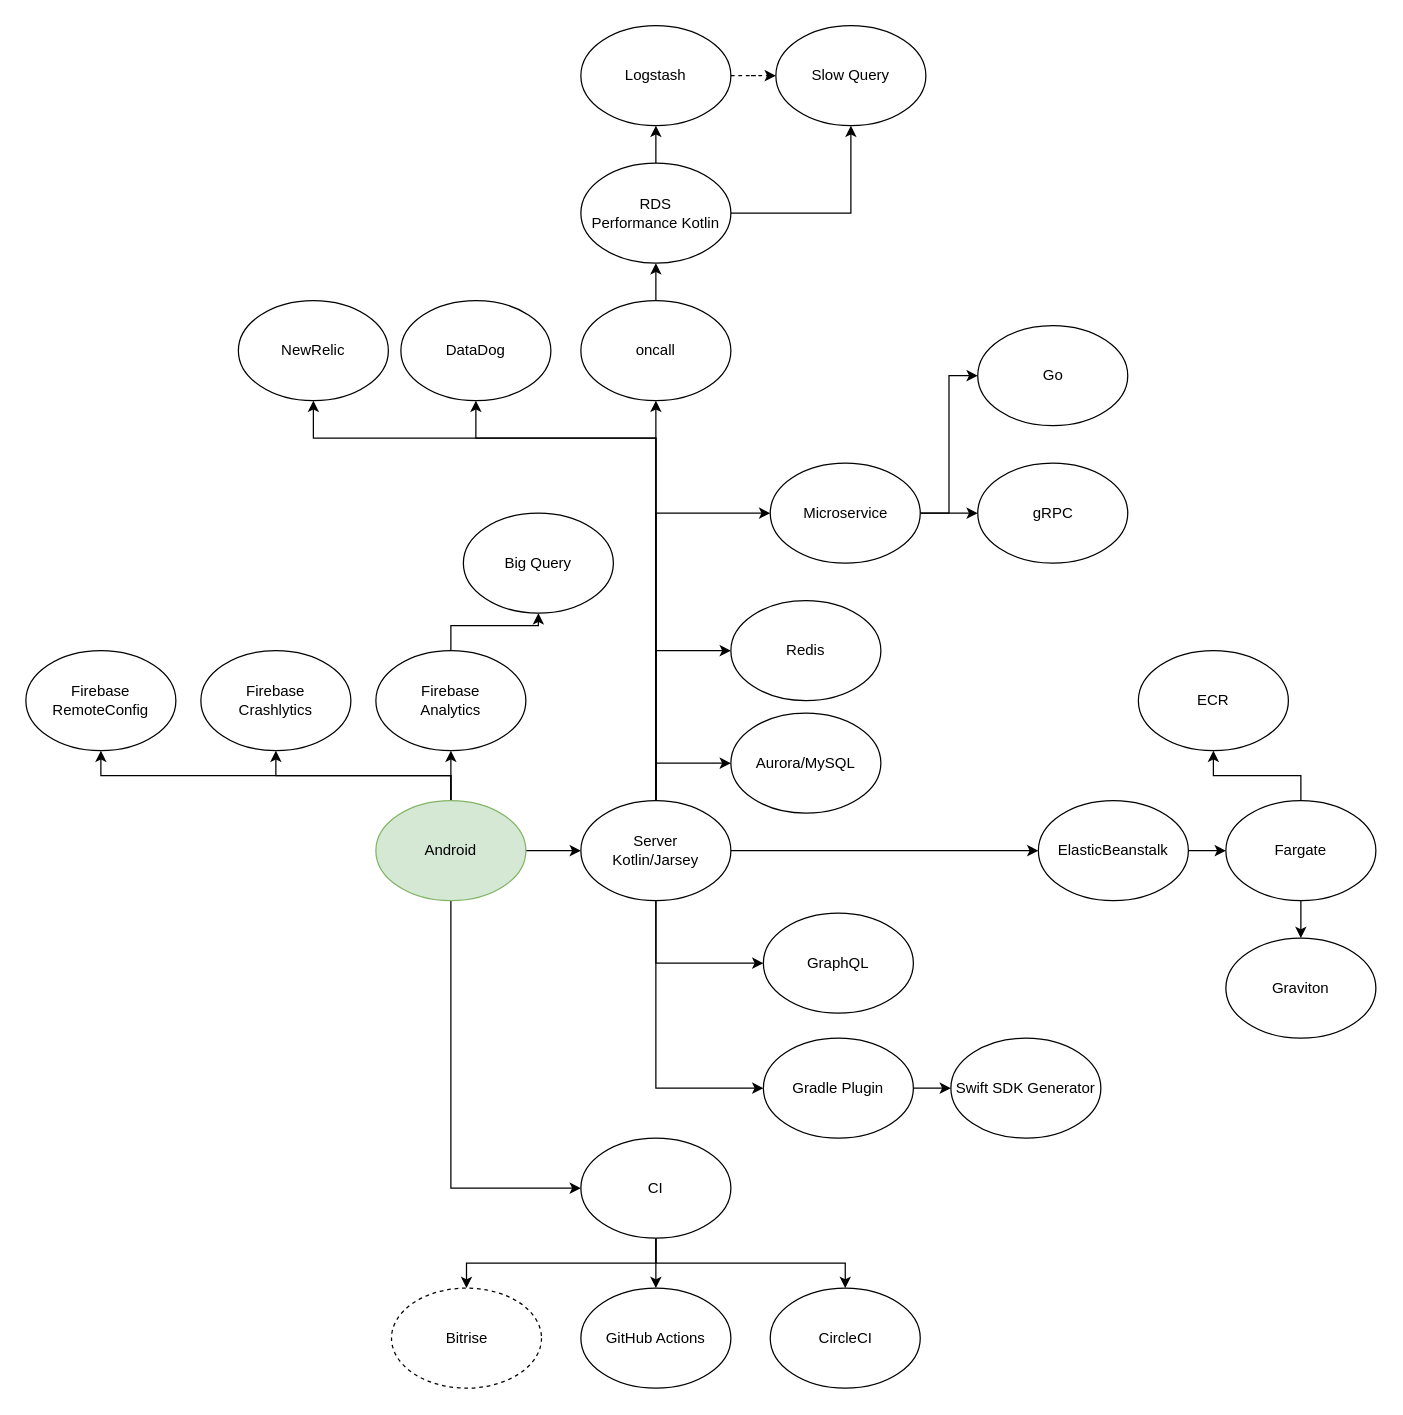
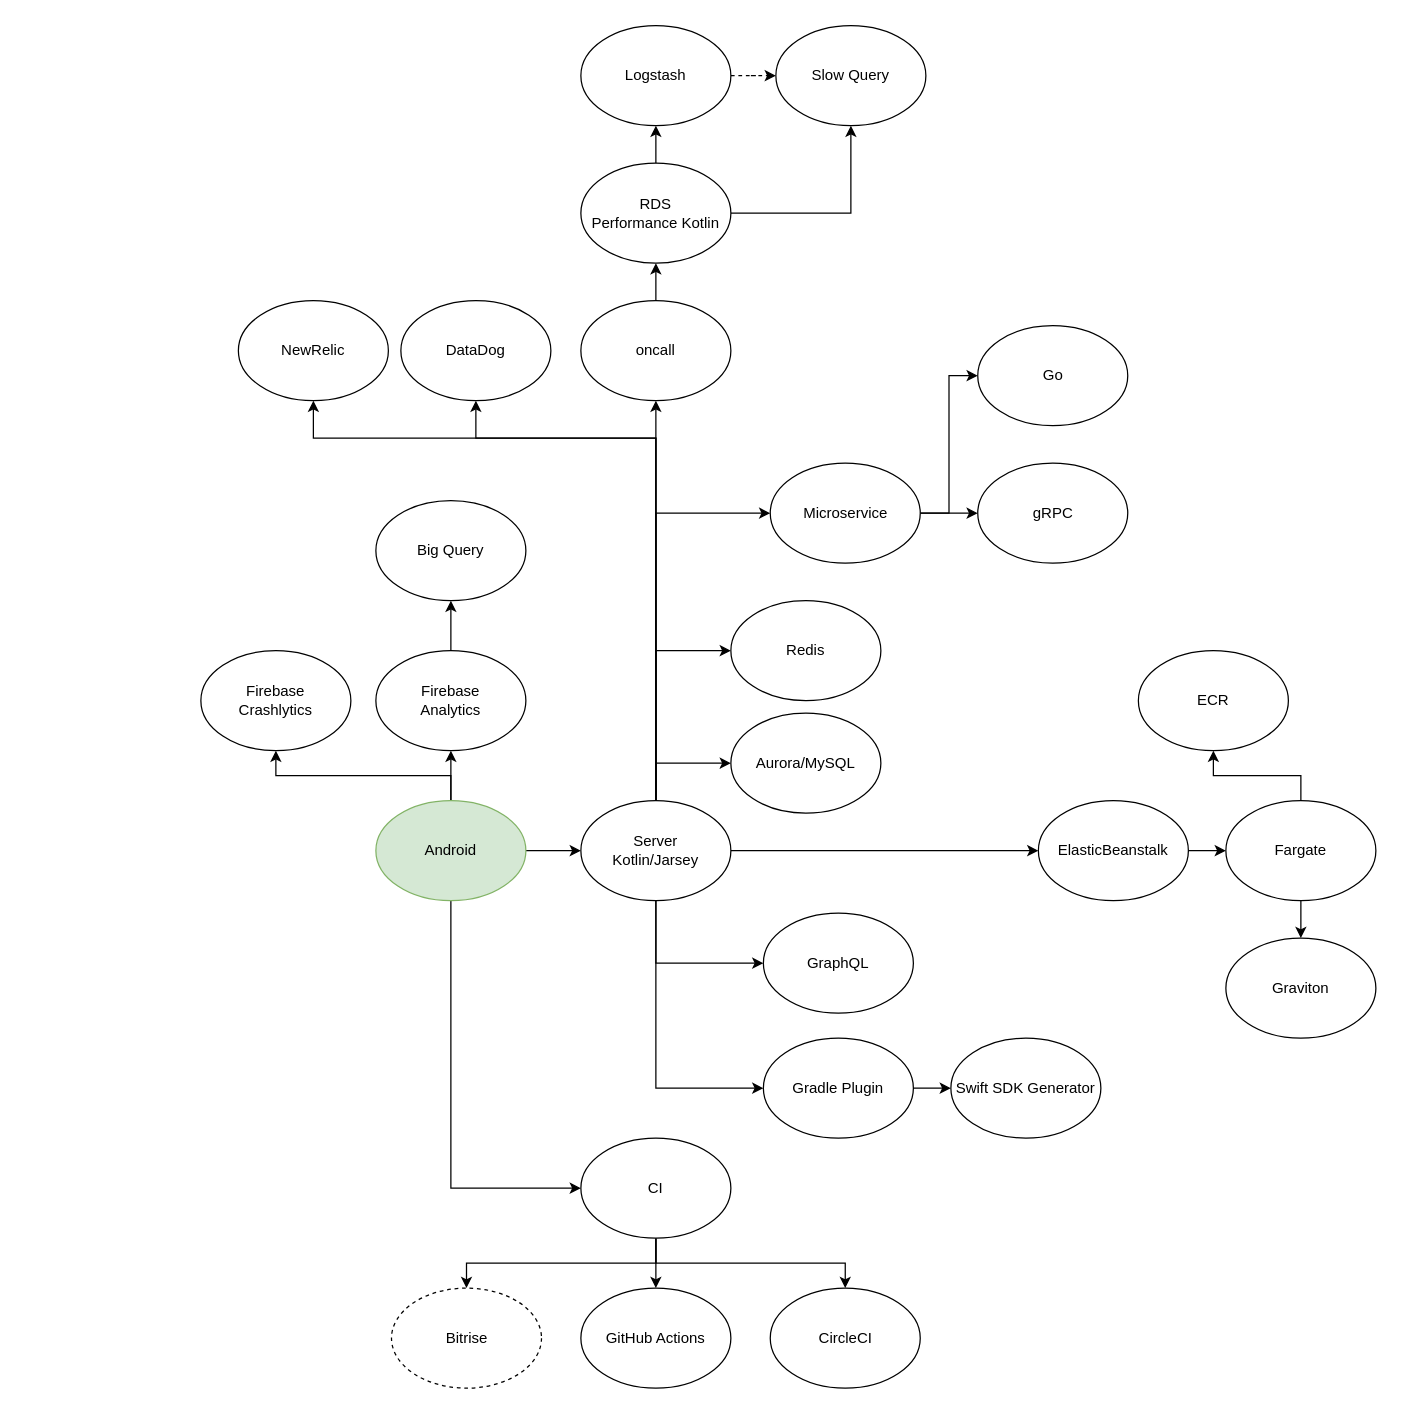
  <mxCell id="0" />
  <mxCell id="1" parent="0" />
  <mxCell id="2" style="edgeStyle=orthogonalEdgeStyle;rounded=0;orthogonalLoop=1;jettySize=auto;html=1;exitX=1;exitY=0.5;exitDx=0;exitDy=0;entryX=0;entryY=0.5;entryDx=0;entryDy=0;" edge="1" parent="1" source="7" target="17"><mxGeometry relative="1" as="geometry" /></mxCell>
  <mxCell id="3" style="edgeStyle=orthogonalEdgeStyle;rounded=0;orthogonalLoop=1;jettySize=auto;html=1;exitX=0.5;exitY=1;exitDx=0;exitDy=0;entryX=0;entryY=0.5;entryDx=0;entryDy=0;" edge="1" parent="1" source="7" target="36"><mxGeometry relative="1" as="geometry" /></mxCell>
  <mxCell id="4" style="edgeStyle=orthogonalEdgeStyle;rounded=0;orthogonalLoop=1;jettySize=auto;html=1;exitX=0.5;exitY=0;exitDx=0;exitDy=0;entryX=0.5;entryY=1;entryDx=0;entryDy=0;" edge="1" parent="1" source="7" target="51"><mxGeometry relative="1" as="geometry" /></mxCell>
  <mxCell id="5" style="edgeStyle=orthogonalEdgeStyle;rounded=0;orthogonalLoop=1;jettySize=auto;html=1;exitX=0.5;exitY=0;exitDx=0;exitDy=0;" edge="1" parent="1" source="7" target="53"><mxGeometry relative="1" as="geometry" /></mxCell>
- <mxCell id="6" style="edgeStyle=orthogonalEdgeStyle;rounded=0;orthogonalLoop=1;jettySize=auto;html=1;exitX=0.5;exitY=0;exitDx=0;exitDy=0;entryX=0.5;entryY=1;entryDx=0;entryDy=0;" edge="1" parent="1" source="7" target="54"><mxGeometry relative="1" as="geometry" /></mxCell>
  <mxCell id="7" value="Android" style="ellipse;whiteSpace=wrap;html=1;fillColor=#d5e8d4;strokeColor=#82b366;" vertex="1" parent="1"><mxGeometry x="300" y="640" width="120" height="80" as="geometry" /></mxCell>
  <mxCell id="8" value="" style="edgeStyle=orthogonalEdgeStyle;rounded=0;orthogonalLoop=1;jettySize=auto;html=1;" edge="1" parent="1" source="17" target="24"><mxGeometry relative="1" as="geometry" /></mxCell>
  <mxCell id="9" style="edgeStyle=orthogonalEdgeStyle;rounded=0;orthogonalLoop=1;jettySize=auto;html=1;exitX=0.5;exitY=1;exitDx=0;exitDy=0;entryX=0;entryY=0.5;entryDx=0;entryDy=0;" edge="1" parent="1" source="17" target="32"><mxGeometry relative="1" as="geometry" /></mxCell>
  <mxCell id="10" style="edgeStyle=orthogonalEdgeStyle;rounded=0;orthogonalLoop=1;jettySize=auto;html=1;exitX=1;exitY=0.5;exitDx=0;exitDy=0;entryX=0;entryY=0.5;entryDx=0;entryDy=0;" edge="1" parent="1" source="17" target="19"><mxGeometry relative="1" as="geometry" /></mxCell>
  <mxCell id="11" style="edgeStyle=orthogonalEdgeStyle;rounded=0;orthogonalLoop=1;jettySize=auto;html=1;exitX=0.5;exitY=1;exitDx=0;exitDy=0;entryX=0;entryY=0.5;entryDx=0;entryDy=0;" edge="1" parent="1" source="17" target="45"><mxGeometry relative="1" as="geometry" /></mxCell>
  <mxCell id="12" style="edgeStyle=orthogonalEdgeStyle;rounded=0;orthogonalLoop=1;jettySize=auto;html=1;exitX=0.5;exitY=0;exitDx=0;exitDy=0;entryX=0;entryY=0.5;entryDx=0;entryDy=0;" edge="1" parent="1" source="17" target="42"><mxGeometry relative="1" as="geometry" /></mxCell>
  <mxCell id="13" style="edgeStyle=orthogonalEdgeStyle;rounded=0;orthogonalLoop=1;jettySize=auto;html=1;exitX=0.5;exitY=0;exitDx=0;exitDy=0;entryX=0.5;entryY=1;entryDx=0;entryDy=0;" edge="1" parent="1" source="17" target="48"><mxGeometry relative="1" as="geometry"><Array as="points"><mxPoint x="524" y="350" /><mxPoint x="380" y="350" /></Array></mxGeometry></mxCell>
  <mxCell id="14" style="edgeStyle=orthogonalEdgeStyle;rounded=0;orthogonalLoop=1;jettySize=auto;html=1;exitX=0.5;exitY=0;exitDx=0;exitDy=0;entryX=0.5;entryY=1;entryDx=0;entryDy=0;" edge="1" parent="1" source="17" target="49"><mxGeometry relative="1" as="geometry"><Array as="points"><mxPoint x="524" y="350" /><mxPoint x="250" y="350" /></Array></mxGeometry></mxCell>
  <mxCell id="15" style="edgeStyle=orthogonalEdgeStyle;rounded=0;orthogonalLoop=1;jettySize=auto;html=1;exitX=0.5;exitY=0;exitDx=0;exitDy=0;entryX=0;entryY=0.5;entryDx=0;entryDy=0;" edge="1" parent="1" source="17" target="56"><mxGeometry relative="1" as="geometry" /></mxCell>
  <mxCell id="16" style="edgeStyle=orthogonalEdgeStyle;rounded=0;orthogonalLoop=1;jettySize=auto;html=1;exitX=0.5;exitY=0;exitDx=0;exitDy=0;entryX=0;entryY=0.5;entryDx=0;entryDy=0;" edge="1" parent="1" source="17" target="57"><mxGeometry relative="1" as="geometry" /></mxCell>
  <mxCell id="17" value="Server&lt;br&gt;Kotlin/Jarsey" style="ellipse;whiteSpace=wrap;html=1;" vertex="1" parent="1"><mxGeometry x="464" y="640" width="120" height="80" as="geometry" /></mxCell>
  <mxCell id="18" value="" style="edgeStyle=orthogonalEdgeStyle;rounded=0;orthogonalLoop=1;jettySize=auto;html=1;" edge="1" parent="1" source="19" target="22"><mxGeometry relative="1" as="geometry" /></mxCell>
  <mxCell id="19" value="ElasticBeanstalk" style="ellipse;whiteSpace=wrap;html=1;" vertex="1" parent="1"><mxGeometry x="830" y="640" width="120" height="80" as="geometry" /></mxCell>
  <mxCell id="20" style="edgeStyle=orthogonalEdgeStyle;rounded=0;orthogonalLoop=1;jettySize=auto;html=1;exitX=0.5;exitY=0;exitDx=0;exitDy=0;entryX=0.5;entryY=1;entryDx=0;entryDy=0;" edge="1" parent="1" source="22" target="43"><mxGeometry relative="1" as="geometry" /></mxCell>
  <mxCell id="21" value="" style="edgeStyle=orthogonalEdgeStyle;rounded=0;orthogonalLoop=1;jettySize=auto;html=1;" edge="1" parent="1" source="22" target="55"><mxGeometry relative="1" as="geometry" /></mxCell>
  <mxCell id="22" value="Fargate" style="ellipse;whiteSpace=wrap;html=1;" vertex="1" parent="1"><mxGeometry x="980" y="640" width="120" height="80" as="geometry" /></mxCell>
  <mxCell id="23" value="" style="edgeStyle=orthogonalEdgeStyle;rounded=0;orthogonalLoop=1;jettySize=auto;html=1;" edge="1" parent="1" source="24" target="29"><mxGeometry relative="1" as="geometry" /></mxCell>
  <mxCell id="24" value="oncall" style="ellipse;whiteSpace=wrap;html=1;" vertex="1" parent="1"><mxGeometry x="464" y="240" width="120" height="80" as="geometry" /></mxCell>
  <mxCell id="25" value="" style="edgeStyle=orthogonalEdgeStyle;rounded=0;orthogonalLoop=1;jettySize=auto;html=1;dashed=1;" edge="1" parent="1" source="26" target="30"><mxGeometry relative="1" as="geometry" /></mxCell>
  <mxCell id="26" value="Logstash" style="ellipse;whiteSpace=wrap;html=1;" vertex="1" parent="1"><mxGeometry x="464" y="20" width="120" height="80" as="geometry" /></mxCell>
  <mxCell id="27" value="" style="edgeStyle=orthogonalEdgeStyle;rounded=0;orthogonalLoop=1;jettySize=auto;html=1;" edge="1" parent="1" source="29" target="26"><mxGeometry relative="1" as="geometry" /></mxCell>
  <mxCell id="28" style="edgeStyle=orthogonalEdgeStyle;rounded=0;orthogonalLoop=1;jettySize=auto;html=1;entryX=0.5;entryY=1;entryDx=0;entryDy=0;" edge="1" parent="1" source="29" target="30"><mxGeometry relative="1" as="geometry" /></mxCell>
  <mxCell id="29" value="RDS&lt;br&gt;Performance Kotlin" style="ellipse;whiteSpace=wrap;html=1;" vertex="1" parent="1"><mxGeometry x="464" y="130" width="120" height="80" as="geometry" /></mxCell>
  <mxCell id="30" value="Slow Query" style="ellipse;whiteSpace=wrap;html=1;" vertex="1" parent="1"><mxGeometry x="620" y="20" width="120" height="80" as="geometry" /></mxCell>
  <mxCell id="31" value="" style="edgeStyle=orthogonalEdgeStyle;rounded=0;orthogonalLoop=1;jettySize=auto;html=1;" edge="1" parent="1" source="32" target="44"><mxGeometry relative="1" as="geometry" /></mxCell>
  <mxCell id="32" value="Gradle Plugin" style="ellipse;whiteSpace=wrap;html=1;" vertex="1" parent="1"><mxGeometry x="610" y="830" width="120" height="80" as="geometry" /></mxCell>
  <mxCell id="33" value="" style="edgeStyle=orthogonalEdgeStyle;rounded=0;orthogonalLoop=1;jettySize=auto;html=1;" edge="1" parent="1" source="36" target="37"><mxGeometry relative="1" as="geometry" /></mxCell>
  <mxCell id="34" style="edgeStyle=orthogonalEdgeStyle;rounded=0;orthogonalLoop=1;jettySize=auto;html=1;exitX=0.5;exitY=1;exitDx=0;exitDy=0;entryX=0.5;entryY=0;entryDx=0;entryDy=0;" edge="1" parent="1" source="36" target="39"><mxGeometry relative="1" as="geometry" /></mxCell>
  <mxCell id="35" style="edgeStyle=orthogonalEdgeStyle;rounded=0;orthogonalLoop=1;jettySize=auto;html=1;exitX=0.5;exitY=1;exitDx=0;exitDy=0;" edge="1" parent="1" source="36" target="38"><mxGeometry relative="1" as="geometry" /></mxCell>
  <mxCell id="36" value="CI" style="ellipse;whiteSpace=wrap;html=1;" vertex="1" parent="1"><mxGeometry x="464" y="910" width="120" height="80" as="geometry" /></mxCell>
  <mxCell id="37" value="GitHub Actions" style="ellipse;whiteSpace=wrap;html=1;" vertex="1" parent="1"><mxGeometry x="464" y="1030" width="120" height="80" as="geometry" /></mxCell>
  <mxCell id="38" value="CircleCI" style="ellipse;whiteSpace=wrap;html=1;" vertex="1" parent="1"><mxGeometry x="615.5" y="1030" width="120" height="80" as="geometry" /></mxCell>
  <mxCell id="39" value="Bitrise" style="ellipse;whiteSpace=wrap;html=1;dashed=1;" vertex="1" parent="1"><mxGeometry x="312.5" y="1030" width="120" height="80" as="geometry" /></mxCell>
  <mxCell id="40" value="" style="edgeStyle=orthogonalEdgeStyle;rounded=0;orthogonalLoop=1;jettySize=auto;html=1;" edge="1" parent="1" source="42" target="46"><mxGeometry relative="1" as="geometry" /></mxCell>
  <mxCell id="41" style="edgeStyle=orthogonalEdgeStyle;rounded=0;orthogonalLoop=1;jettySize=auto;html=1;exitX=1;exitY=0.5;exitDx=0;exitDy=0;entryX=0;entryY=0.5;entryDx=0;entryDy=0;" edge="1" parent="1" source="42" target="47"><mxGeometry relative="1" as="geometry" /></mxCell>
  <mxCell id="42" value="Microservice" style="ellipse;whiteSpace=wrap;html=1;" vertex="1" parent="1"><mxGeometry x="615.5" y="370" width="120" height="80" as="geometry" /></mxCell>
  <mxCell id="43" value="ECR" style="ellipse;whiteSpace=wrap;html=1;" vertex="1" parent="1"><mxGeometry x="910" y="520" width="120" height="80" as="geometry" /></mxCell>
  <mxCell id="44" value="Swift SDK Generator" style="ellipse;whiteSpace=wrap;html=1;" vertex="1" parent="1"><mxGeometry x="760" y="830" width="120" height="80" as="geometry" /></mxCell>
  <mxCell id="45" value="GraphQL" style="ellipse;whiteSpace=wrap;html=1;" vertex="1" parent="1"><mxGeometry x="610" y="730" width="120" height="80" as="geometry" /></mxCell>
  <mxCell id="46" value="gRPC" style="ellipse;whiteSpace=wrap;html=1;" vertex="1" parent="1"><mxGeometry x="781.5" y="370" width="120" height="80" as="geometry" /></mxCell>
  <mxCell id="47" value="Go" style="ellipse;whiteSpace=wrap;html=1;" vertex="1" parent="1"><mxGeometry x="781.5" y="260" width="120" height="80" as="geometry" /></mxCell>
  <mxCell id="48" value="DataDog" style="ellipse;whiteSpace=wrap;html=1;" vertex="1" parent="1"><mxGeometry x="320" y="240" width="120" height="80" as="geometry" /></mxCell>
  <mxCell id="49" value="NewRelic" style="ellipse;whiteSpace=wrap;html=1;" vertex="1" parent="1"><mxGeometry x="190" y="240" width="120" height="80" as="geometry" /></mxCell>
  <mxCell id="50" style="edgeStyle=orthogonalEdgeStyle;rounded=0;orthogonalLoop=1;jettySize=auto;html=1;exitX=0.5;exitY=0;exitDx=0;exitDy=0;entryX=0.5;entryY=1;entryDx=0;entryDy=0;" edge="1" parent="1" source="51" target="52"><mxGeometry relative="1" as="geometry" /></mxCell>
  <mxCell id="51" value="Firebase&lt;br&gt;Analytics" style="ellipse;whiteSpace=wrap;html=1;" vertex="1" parent="1"><mxGeometry x="300" y="520" width="120" height="80" as="geometry" /></mxCell>
- <mxCell id="52" value="Big Query" style="ellipse;whiteSpace=wrap;html=1;" vertex="1" parent="1"><mxGeometry x="370" y="410" width="120" height="80" as="geometry" /></mxCell>
+ <mxCell id="52" value="Big Query" style="ellipse;whiteSpace=wrap;html=1;" vertex="1" parent="1"><mxGeometry x="300" y="400" width="120" height="80" as="geometry" /></mxCell>
  <mxCell id="53" value="Firebase&lt;br&gt;Crashlytics" style="ellipse;whiteSpace=wrap;html=1;" vertex="1" parent="1"><mxGeometry x="160" y="520" width="120" height="80" as="geometry" /></mxCell>
- <mxCell id="54" value="Firebase&lt;br&gt;RemoteConfig" style="ellipse;whiteSpace=wrap;html=1;" vertex="1" parent="1"><mxGeometry y="520" width="120" height="80" as="geometry" x="20" /></mxCell>
  <mxCell id="55" value="Graviton" style="ellipse;whiteSpace=wrap;html=1;" vertex="1" parent="1"><mxGeometry x="980" y="750" width="120" height="80" as="geometry" /></mxCell>
  <mxCell id="56" value="Aurora/MySQL" style="ellipse;whiteSpace=wrap;html=1;" vertex="1" parent="1"><mxGeometry x="584" y="570" width="120" height="80" as="geometry" /></mxCell>
  <mxCell id="57" value="Redis" style="ellipse;whiteSpace=wrap;html=1;" vertex="1" parent="1"><mxGeometry x="584" y="480" width="120" height="80" as="geometry" /></mxCell>
